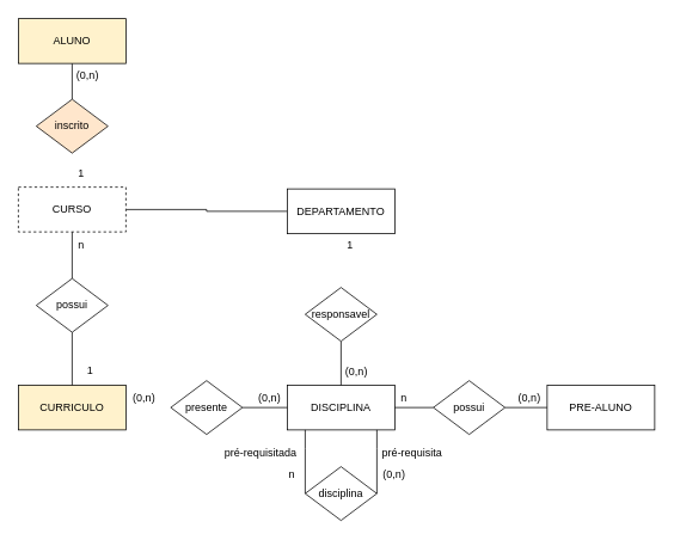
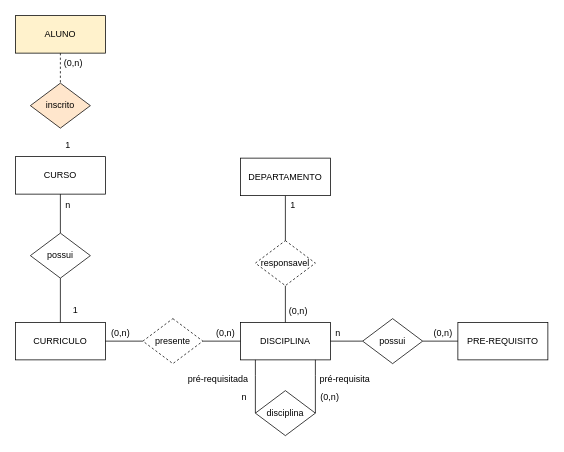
  <mxCell id="0" />
  <mxCell id="1" parent="0" />
  <mxCell id="2" value="DISCIPLINA" style="rounded=0;whiteSpace=wrap;html=1;" vertex="1" parent="1"><mxGeometry x="320" y="429" width="120" height="50" as="geometry" /></mxCell>
- <mxCell id="3" style="edgeStyle=orthogonalEdgeStyle;rounded=0;orthogonalLoop=1;jettySize=auto;html=1;endArrow=none;endFill=0;" edge="1" parent="1" source="4" target="28"><mxGeometry relative="1" as="geometry" /></mxCell>
+ <mxCell id="3" style="edgeStyle=orthogonalEdgeStyle;rounded=0;orthogonalLoop=1;jettySize=auto;html=1;endArrow=none;endFill=0;" edge="1" parent="1" source="4" target="6"><mxGeometry relative="1" as="geometry" /></mxCell>
  <mxCell id="4" value="DEPARTAMENTO" style="rounded=0;whiteSpace=wrap;html=1;" vertex="1" parent="1"><mxGeometry x="320" y="210" width="120" height="50" as="geometry" /></mxCell>
  <mxCell id="5" style="edgeStyle=orthogonalEdgeStyle;rounded=0;orthogonalLoop=1;jettySize=auto;html=1;endArrow=none;endFill=0;" edge="1" parent="1" source="6" target="2"><mxGeometry relative="1" as="geometry" /></mxCell>
- <mxCell id="6" value="responsavel" style="rhombus;whiteSpace=wrap;html=1;" vertex="1" parent="1"><mxGeometry x="340" y="320" width="80" height="60" as="geometry" /></mxCell>
+ <mxCell id="6" value="responsavel" style="rhombus;whiteSpace=wrap;html=1;dashed=1;" vertex="1" parent="1"><mxGeometry x="340" y="320" width="80" height="60" as="geometry" /></mxCell>
  <mxCell id="7" value="1" style="text;html=1;align=center;verticalAlign=middle;resizable=0;points=[];autosize=1;strokeColor=none;fillColor=none;" vertex="1" parent="1"><mxGeometry x="375" y="258" width="30" height="30" as="geometry" /></mxCell>
  <mxCell id="8" value="(0,n)" style="text;html=1;align=center;verticalAlign=middle;resizable=0;points=[];autosize=1;strokeColor=none;fillColor=none;" vertex="1" parent="1"><mxGeometry x="372" y="399" width="50" height="30" as="geometry" /></mxCell>
- <mxCell id="9" value="PRE-ALUNO" style="rounded=0;whiteSpace=wrap;html=1;" vertex="1" parent="1"><mxGeometry x="610" y="429" width="120" height="50" as="geometry" /></mxCell>
+ <mxCell id="9" value="PRE-REQUISITO" style="rounded=0;whiteSpace=wrap;html=1;" vertex="1" parent="1"><mxGeometry x="610" y="429" width="120" height="50" as="geometry" /></mxCell>
  <mxCell id="10" style="edgeStyle=orthogonalEdgeStyle;rounded=0;orthogonalLoop=1;jettySize=auto;html=1;endArrow=none;endFill=0;" edge="1" parent="1" source="12" target="9"><mxGeometry relative="1" as="geometry" /></mxCell>
  <mxCell id="11" style="edgeStyle=orthogonalEdgeStyle;rounded=0;orthogonalLoop=1;jettySize=auto;html=1;endArrow=none;endFill=0;" edge="1" parent="1" source="12" target="2"><mxGeometry relative="1" as="geometry" /></mxCell>
  <mxCell id="12" value="possui" style="rhombus;whiteSpace=wrap;html=1;" vertex="1" parent="1"><mxGeometry x="483" y="424" width="80" height="60" as="geometry" /></mxCell>
  <mxCell id="13" value="(0,n)" style="text;html=1;align=center;verticalAlign=middle;resizable=0;points=[];autosize=1;strokeColor=none;fillColor=none;" vertex="1" parent="1"><mxGeometry x="565" y="428" width="50" height="30" as="geometry" /></mxCell>
  <mxCell id="14" value="n" style="text;html=1;align=center;verticalAlign=middle;resizable=0;points=[];autosize=1;strokeColor=none;fillColor=none;" vertex="1" parent="1"><mxGeometry x="435" y="428" width="30" height="30" as="geometry" /></mxCell>
  <mxCell id="15" style="edgeStyle=orthogonalEdgeStyle;rounded=0;orthogonalLoop=1;jettySize=auto;html=1;endArrow=none;endFill=0;" edge="1" parent="1" source="17" target="2"><mxGeometry relative="1" as="geometry"><Array as="points"><mxPoint x="340" y="500" /><mxPoint x="340" y="500" /></Array></mxGeometry></mxCell>
  <mxCell id="16" style="edgeStyle=orthogonalEdgeStyle;rounded=0;orthogonalLoop=1;jettySize=auto;html=1;endArrow=none;endFill=0;" edge="1" parent="1" source="17" target="2"><mxGeometry relative="1" as="geometry"><Array as="points"><mxPoint x="420" y="500" /><mxPoint x="420" y="500" /></Array></mxGeometry></mxCell>
  <mxCell id="17" value="disciplina" style="rhombus;whiteSpace=wrap;html=1;" vertex="1" parent="1"><mxGeometry x="340" y="520" width="80" height="60" as="geometry" /></mxCell>
  <mxCell id="18" value="pré-requisita" style="text;html=1;align=center;verticalAlign=middle;resizable=0;points=[];autosize=1;strokeColor=none;fillColor=none;" vertex="1" parent="1"><mxGeometry x="414" y="490" width="90" height="30" as="geometry" /></mxCell>
  <mxCell id="19" value="(0,n)" style="text;html=1;align=center;verticalAlign=middle;resizable=0;points=[];autosize=1;strokeColor=none;fillColor=none;" vertex="1" parent="1"><mxGeometry x="414" y="514" width="50" height="30" as="geometry" /></mxCell>
  <mxCell id="20" value="pré-requisitada" style="text;html=1;align=center;verticalAlign=middle;resizable=0;points=[];autosize=1;strokeColor=none;fillColor=none;" vertex="1" parent="1"><mxGeometry x="240" y="490" width="100" height="30" as="geometry" /></mxCell>
  <mxCell id="21" value="n" style="text;html=1;align=center;verticalAlign=middle;resizable=0;points=[];autosize=1;strokeColor=none;fillColor=none;" vertex="1" parent="1"><mxGeometry x="310" y="514" width="30" height="30" as="geometry" /></mxCell>
- <mxCell id="22" value="CURRICULO" style="rounded=0;whiteSpace=wrap;html=1;fillColor=#fff2cc;" vertex="1" parent="1"><mxGeometry x="20" y="429" width="120" height="50" as="geometry" /></mxCell>
+ <mxCell id="22" value="CURRICULO" style="rounded=0;whiteSpace=wrap;html=1;" vertex="1" parent="1"><mxGeometry x="20" y="429" width="120" height="50" as="geometry" /></mxCell>
  <mxCell id="23" style="edgeStyle=orthogonalEdgeStyle;rounded=0;orthogonalLoop=1;jettySize=auto;html=1;endArrow=none;endFill=0;" edge="1" parent="1" source="25" target="2"><mxGeometry relative="1" as="geometry" /></mxCell>
- <mxCell id="25" value="presente" style="rhombus;whiteSpace=wrap;html=1;" vertex="1" parent="1"><mxGeometry x="190" y="424" width="80" height="60" as="geometry" /></mxCell>
+ <mxCell id="24" style="edgeStyle=orthogonalEdgeStyle;rounded=0;orthogonalLoop=1;jettySize=auto;html=1;endArrow=none;endFill=0;" edge="1" parent="1" source="25" target="22"><mxGeometry relative="1" as="geometry" /></mxCell>
+ <mxCell id="25" value="presente" style="rhombus;whiteSpace=wrap;html=1;dashed=1;" vertex="1" parent="1"><mxGeometry x="190" y="424" width="80" height="60" as="geometry" /></mxCell>
  <mxCell id="26" value="(0,n)" style="text;html=1;align=center;verticalAlign=middle;resizable=0;points=[];autosize=1;strokeColor=none;fillColor=none;" vertex="1" parent="1"><mxGeometry x="135" y="428" width="50" height="30" as="geometry" /></mxCell>
  <mxCell id="27" value="(0,n)" style="text;html=1;align=center;verticalAlign=middle;resizable=0;points=[];autosize=1;strokeColor=none;fillColor=none;" vertex="1" parent="1"><mxGeometry x="275" y="428" width="50" height="30" as="geometry" /></mxCell>
- <mxCell id="28" value="CURSO" style="rounded=0;whiteSpace=wrap;html=1;dashed=1;" vertex="1" parent="1"><mxGeometry x="20" y="208" width="120" height="50" as="geometry" /></mxCell>
+ <mxCell id="28" value="CURSO" style="rounded=0;whiteSpace=wrap;html=1;" vertex="1" parent="1"><mxGeometry x="20" y="208" width="120" height="50" as="geometry" /></mxCell>
  <mxCell id="29" style="edgeStyle=orthogonalEdgeStyle;rounded=0;orthogonalLoop=1;jettySize=auto;html=1;endArrow=none;endFill=0;" edge="1" parent="1" source="30" target="22"><mxGeometry relative="1" as="geometry" /></mxCell>
  <mxCell id="30" value="possui" style="rhombus;whiteSpace=wrap;html=1;" vertex="1" parent="1"><mxGeometry x="40" y="310" width="80" height="60" as="geometry" /></mxCell>
  <mxCell id="31" style="edgeStyle=orthogonalEdgeStyle;rounded=0;orthogonalLoop=1;jettySize=auto;html=1;entryX=0.5;entryY=0;entryDx=0;entryDy=0;endArrow=none;endFill=0;" edge="1" parent="1" source="28" target="30"><mxGeometry relative="1" as="geometry" /></mxCell>
  <mxCell id="32" value="1" style="text;html=1;align=center;verticalAlign=middle;resizable=0;points=[];autosize=1;strokeColor=none;fillColor=none;" vertex="1" parent="1"><mxGeometry x="85" y="398" width="30" height="30" as="geometry" /></mxCell>
  <mxCell id="33" value="n" style="text;html=1;align=center;verticalAlign=middle;resizable=0;points=[];autosize=1;strokeColor=none;fillColor=none;" vertex="1" parent="1"><mxGeometry x="75" y="258" width="30" height="30" as="geometry" /></mxCell>
- <mxCell id="34" style="edgeStyle=orthogonalEdgeStyle;rounded=0;orthogonalLoop=1;jettySize=auto;html=1;endArrow=none;endFill=0;" edge="1" parent="1" source="35" target="36"><mxGeometry relative="1" as="geometry" /></mxCell>
+ <mxCell id="34" style="edgeStyle=orthogonalEdgeStyle;rounded=0;orthogonalLoop=1;jettySize=auto;html=1;endArrow=none;endFill=0;dashed=1;" edge="1" parent="1" source="35" target="36"><mxGeometry relative="1" as="geometry" /></mxCell>
  <mxCell id="35" value="ALUNO" style="rounded=0;whiteSpace=wrap;html=1;fillColor=#fff2cc;" vertex="1" parent="1"><mxGeometry x="20" y="20" width="120" height="50" as="geometry" /></mxCell>
  <mxCell id="36" value="inscrito" style="rhombus;whiteSpace=wrap;html=1;fillColor=#ffe6cc;" vertex="1" parent="1"><mxGeometry x="40" y="110" width="80" height="60" as="geometry" /></mxCell>
  <mxCell id="37" value="1" style="text;html=1;align=center;verticalAlign=middle;resizable=0;points=[];autosize=1;strokeColor=none;fillColor=none;" vertex="1" parent="1"><mxGeometry x="75" y="178" width="30" height="30" as="geometry" /></mxCell>
  <mxCell id="38" value="(0,n)" style="text;html=1;align=center;verticalAlign=middle;resizable=0;points=[];autosize=1;strokeColor=none;fillColor=none;" vertex="1" parent="1"><mxGeometry x="72" y="68" width="50" height="30" as="geometry" /></mxCell>
